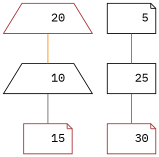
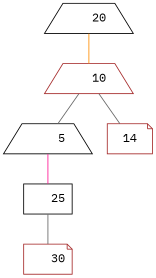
  graph {
    fontname="IBM Plex Mono"
    node [color=brown fontname="IBM Plex Mono" shape=trapezium]
    edge [color=gray40 fontname="IBM Plex Mono"]
-   n1 [label="   20"]
-   n2 [color=black label="   10"]
-   n3 [color=black label="    5" shape=note]
-   n4 [label="   15" shape=note]
+   n1 [color=black label="   20"]
+   n2 [label="   10"]
+   n3 [color=black label="    5"]
+   n4 [label=14 shape=note]
    n5 [color=black label="   25" shape=box]
    n6 [label="   30" shape=note]
    n1 -- n2 [color=darkorange]
+   n2 -- n3
    n2 -- n4
    n3 -- n5 [color=deeppink]
    n5 -- n6
  }
